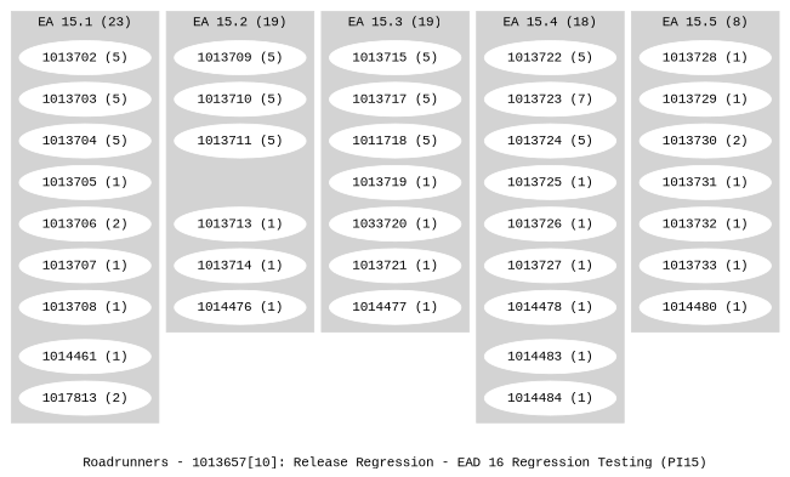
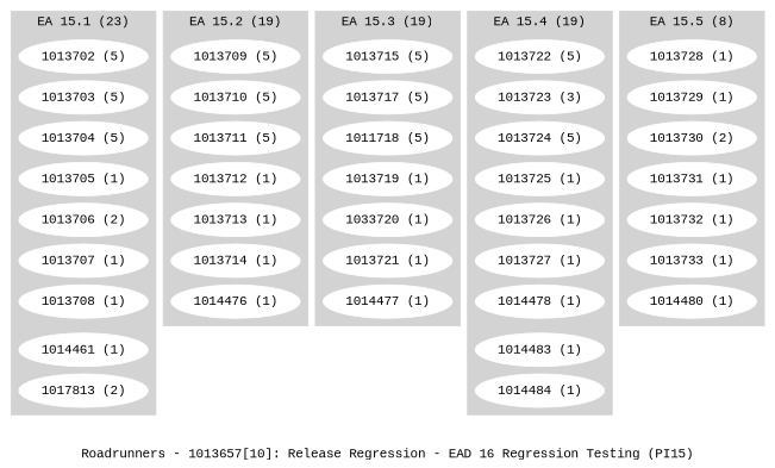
  digraph {
    fontname="Liberation Mono"
    label="Roadrunners - 1013657[10]: Release Regression - EAD 16 Regression Testing (PI15)"
    ranksep=.1
    node [color=white fontname="Liberation Mono" style=filled]
    edge [fontname="Liberation Mono" style=invis]
    "1013702 (5)"
    "1013703 (5)"
    "1013704 (5)"
    "1013705 (1)"
    "1013706 (2)"
    "1013707 (1)"
    "1013708 (1)"
    "1014461 (1)"
    "1017813 (2)"
    "1013709 (5)"
    "1013710 (5)"
    "1013711 (5)"
+   "1013712 (1)"
    "1013713 (1)"
    "1013714 (1)"
    "1014476 (1)"
    "1013715 (5)"
    "1013717 (5)"
    n19 [label="1011718 (5)"]
    "1013719 (1)"
    n21 [label="1033720 (1)"]
    "1013721 (1)"
    "1014477 (1)"
    "1013722 (5)"
-   "1013723 (3)" [label="1013723 (7)"]
+   "1013723 (3)"
    "1013724 (5)"
    "1013725 (1)"
    "1013726 (1)"
    "1013727 (1)"
    "1014478 (1)"
    "1014483 (1)"
    "1014484 (1)"
    "1013728 (1)"
    "1013729 (1)"
    "1013730 (2)"
    "1013731 (1)"
    "1013732 (1)"
    "1013733 (1)"
    "1014480 (1)"
    subgraph cluster_1 {
      color=lightgrey
      label="EA 15.1 (23)"
      style=filled
      "1013702 (5)"
      "1013703 (5)"
      "1013704 (5)"
      "1013705 (1)"
      "1013706 (2)"
      "1013707 (1)"
      "1013708 (1)"
      "1014461 (1)"
      "1017813 (2)"
    }
    subgraph cluster_2 {
      color=lightgrey
      label="EA 15.2 (19)"
      style=filled
      "1013709 (5)"
      "1013710 (5)"
      "1013711 (5)"
+     "1013712 (1)"
      "1013713 (1)"
      "1013714 (1)"
      "1014476 (1)"
    }
    subgraph cluster_3 {
      color=lightgrey
      label="EA 15.3 (19)"
      style=filled
      "1013715 (5)"
      "1013717 (5)"
      n19
      "1013719 (1)"
      n21
      "1013721 (1)"
      "1014477 (1)"
    }
    subgraph cluster_4 {
      color=lightgrey
-     label="EA 15.4 (18)"
+     label="EA 15.4 (19)"
      style=filled
      "1013722 (5)"
      "1013723 (3)"
      "1013724 (5)"
      "1013725 (1)"
      "1013726 (1)"
      "1013727 (1)"
      "1014478 (1)"
      "1014483 (1)"
      "1014484 (1)"
    }
    subgraph cluster_5 {
      color=lightgrey
      label="EA 15.5 (8)"
      style=filled
      "1013728 (1)"
      "1013729 (1)"
      "1013730 (2)"
      "1013731 (1)"
      "1013732 (1)"
      "1013733 (1)"
      "1014480 (1)"
    }
    "1013702 (5)" -> "1013703 (5)"
    "1013703 (5)" -> "1013704 (5)"
    "1013704 (5)" -> "1013705 (1)"
    "1013705 (1)" -> "1013706 (2)"
    "1013706 (2)" -> "1013707 (1)"
    "1013707 (1)" -> "1013708 (1)"
    "1013708 (1)" -> "1014461 (1)"
    "1014461 (1)" -> "1017813 (2)"
    "1013709 (5)" -> "1013710 (5)"
    "1013710 (5)" -> "1013711 (5)"
+   "1013711 (5)" -> "1013712 (1)"
+   "1013712 (1)" -> "1013713 (1)"
    "1013713 (1)" -> "1013714 (1)"
    "1013714 (1)" -> "1014476 (1)"
    "1013715 (5)" -> "1013717 (5)"
    "1013717 (5)" -> n19
    n19 -> "1013719 (1)"
    "1013719 (1)" -> n21
    n21 -> "1013721 (1)"
    "1013721 (1)" -> "1014477 (1)"
    "1013722 (5)" -> "1013723 (3)"
    "1013723 (3)" -> "1013724 (5)"
    "1013724 (5)" -> "1013725 (1)"
    "1013725 (1)" -> "1013726 (1)"
    "1013726 (1)" -> "1013727 (1)"
    "1013727 (1)" -> "1014478 (1)"
    "1014478 (1)" -> "1014483 (1)"
    "1014483 (1)" -> "1014484 (1)"
    "1013728 (1)" -> "1013729 (1)"
    "1013729 (1)" -> "1013730 (2)"
    "1013730 (2)" -> "1013731 (1)"
    "1013731 (1)" -> "1013732 (1)"
    "1013732 (1)" -> "1013733 (1)"
    "1013733 (1)" -> "1014480 (1)"
  }
